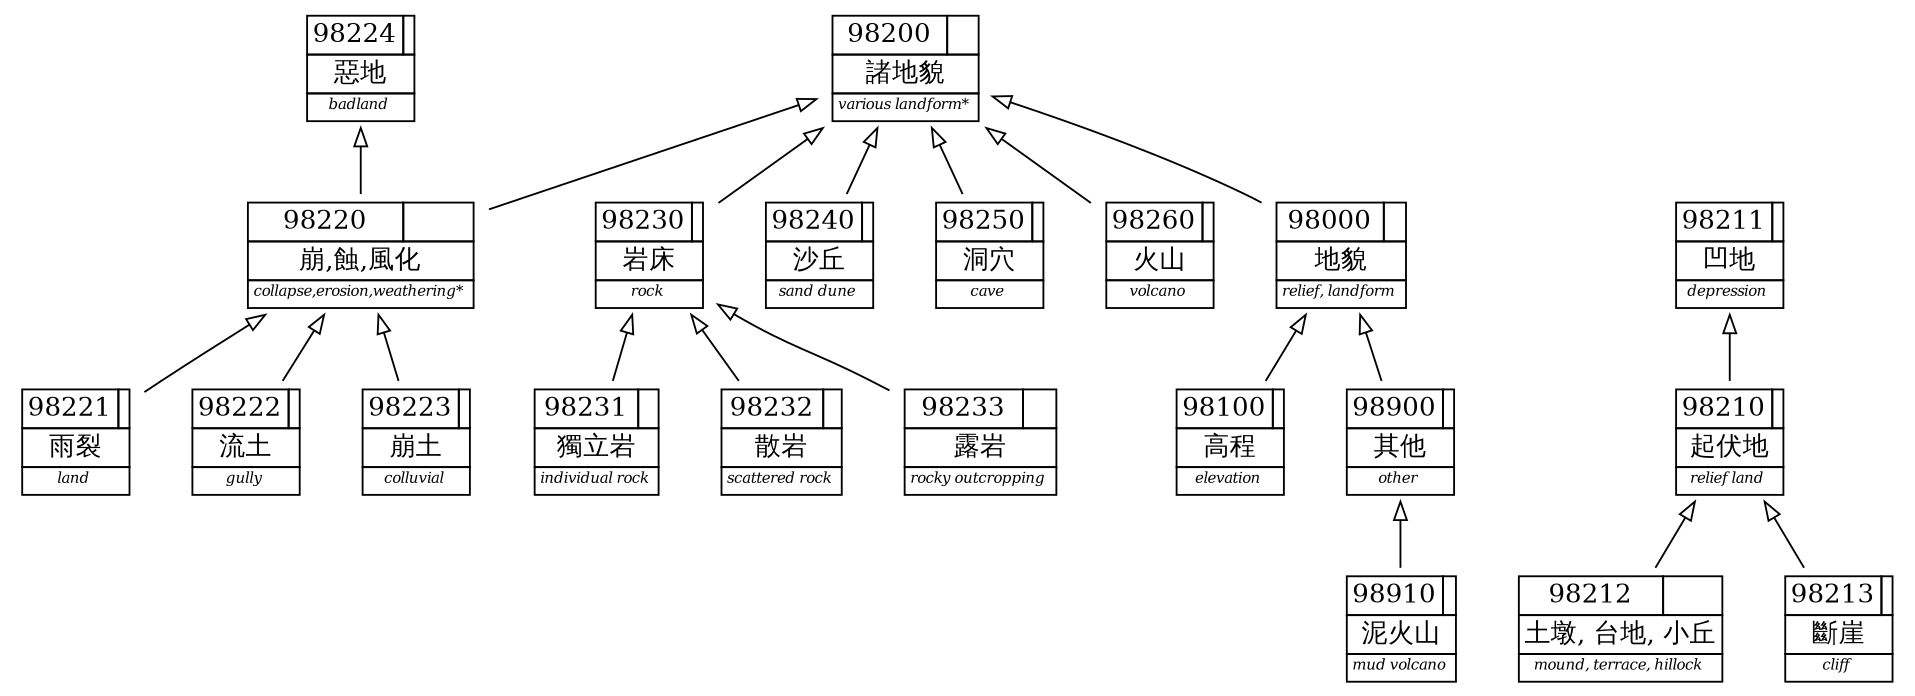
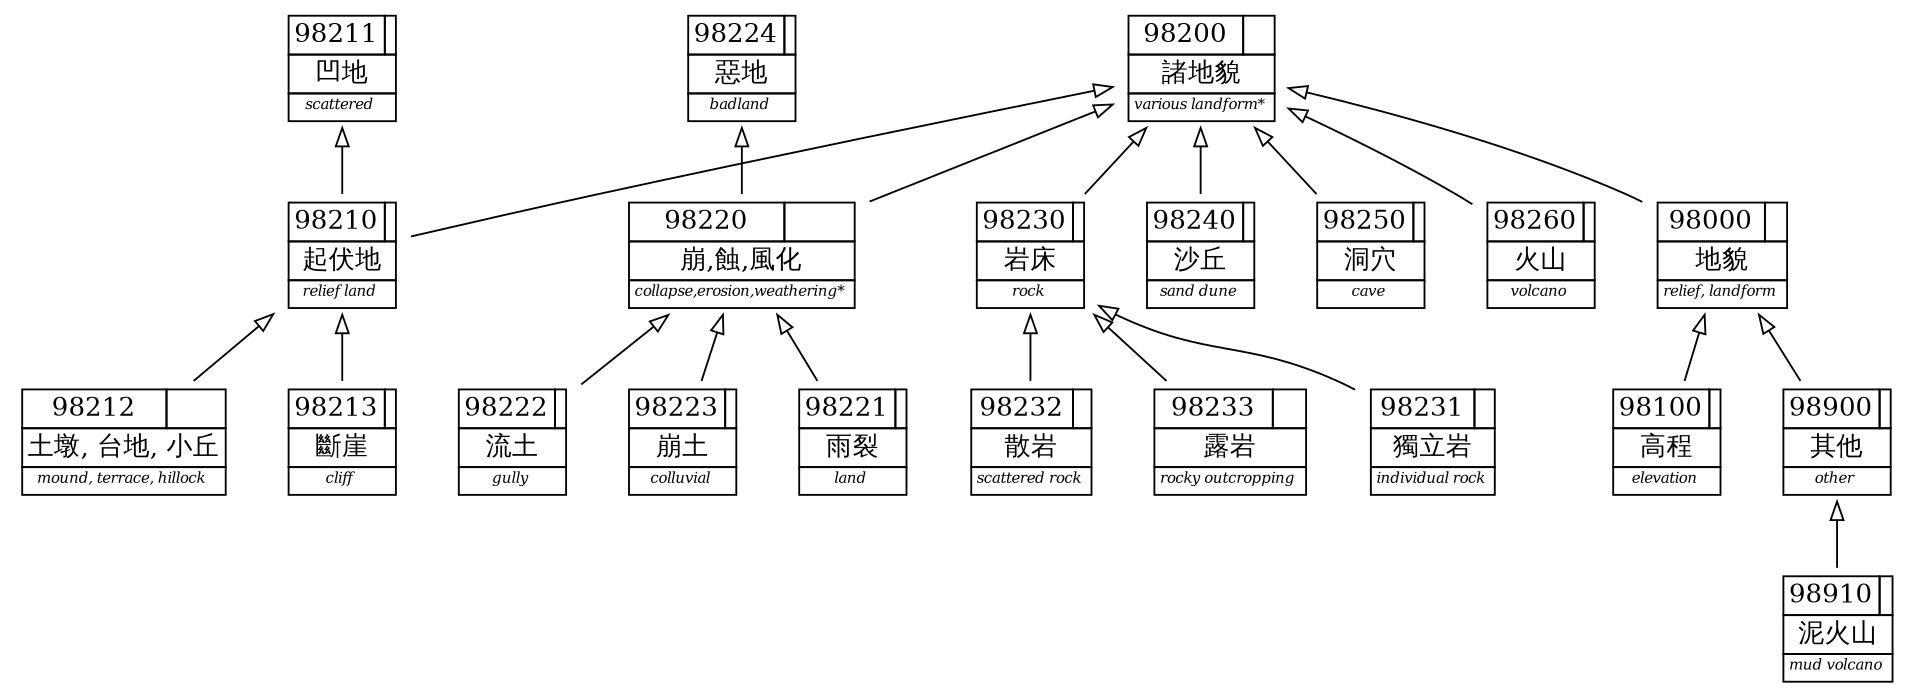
  digraph {
    rankdir=BT
    node [shape=plaintext weight=5]
    edge [arrowhead=empty style=solid]
    n1 [label=< <TABLE BORDER="0" CELLBORDER="1" CELLSPACING="0">  <TR><TD>98000</TD><TD></TD></TR>  <TR><TD COLSPAN="2">&#x5730;&#x8C8C;</TD></TR>  <TR><TD COLSPAN="2"><FONT POINT-SIZE="8"><I>relief, landform </I></FONT></TD></TR>  </TABLE>>]
    n2 [label=< <TABLE BORDER="0" CELLBORDER="1" CELLSPACING="0">  <TR><TD>98200</TD><TD></TD></TR>  <TR><TD COLSPAN="2">&#x8AF8;&#x5730;&#x8C8C;</TD></TR>  <TR><TD COLSPAN="2"><FONT POINT-SIZE="8"><I>various landform* </I></FONT></TD></TR>  </TABLE>>]
    n3 [label=< <TABLE BORDER="0" CELLBORDER="1" CELLSPACING="0">  <TR><TD>98100</TD><TD></TD></TR>  <TR><TD COLSPAN="2">&#x9AD8;&#x7A0B;</TD></TR>  <TR><TD COLSPAN="2"><FONT POINT-SIZE="8"><I>elevation </I></FONT></TD></TR>  </TABLE>>]
    n4 [label=< <TABLE BORDER="0" CELLBORDER="1" CELLSPACING="0">  <TR><TD>98210</TD><TD></TD></TR>  <TR><TD COLSPAN="2">&#x8D77;&#x4F0F;&#x5730;</TD></TR>  <TR><TD COLSPAN="2"><FONT POINT-SIZE="8"><I>relief land </I></FONT></TD></TR>  </TABLE>>]
-   n5 [label=< <TABLE BORDER="0" CELLBORDER="1" CELLSPACING="0">  <TR><TD>98211</TD><TD></TD></TR>  <TR><TD COLSPAN="2">&#x51F9;&#x5730;</TD></TR>  <TR><TD COLSPAN="2"><FONT POINT-SIZE="8"><I>depression </I></FONT></TD></TR>  </TABLE>>]
+   n5 [label=< <TABLE BORDER="0" CELLBORDER="1" CELLSPACING="0">  <TR><TD>98211</TD><TD></TD></TR>  <TR><TD COLSPAN="2">&#x51F9;&#x5730;</TD></TR>  <TR><TD COLSPAN="2"><FONT POINT-SIZE="8"><I>scattered </I></FONT></TD></TR>  </TABLE>>]
    n6 [label=< <TABLE BORDER="0" CELLBORDER="1" CELLSPACING="0">  <TR><TD>98212</TD><TD></TD></TR>  <TR><TD COLSPAN="2">&#x571F;&#x58A9;, &#x53F0;&#x5730;, &#x5C0F;&#x4E18;</TD></TR>  <TR><TD COLSPAN="2"><FONT POINT-SIZE="8"><I>mound, terrace, hillock </I></FONT></TD></TR>  </TABLE>>]
    n7 [label=< <TABLE BORDER="0" CELLBORDER="1" CELLSPACING="0">  <TR><TD>98213</TD><TD></TD></TR>  <TR><TD COLSPAN="2">&#x65B7;&#x5D16;</TD></TR>  <TR><TD COLSPAN="2"><FONT POINT-SIZE="8"><I>cliff </I></FONT></TD></TR>  </TABLE>>]
    n8 [label=< <TABLE BORDER="0" CELLBORDER="1" CELLSPACING="0">  <TR><TD>98220</TD><TD></TD></TR>  <TR><TD COLSPAN="2">&#x5D29;,&#x8755;,&#x98A8;&#x5316;</TD></TR>  <TR><TD COLSPAN="2"><FONT POINT-SIZE="8"><I>collapse,erosion,weathering* </I></FONT></TD></TR>  </TABLE>>]
    n9 [label=< <TABLE BORDER="0" CELLBORDER="1" CELLSPACING="0">  <TR><TD>98224</TD><TD></TD></TR>  <TR><TD COLSPAN="2">&#x60E1;&#x5730;</TD></TR>  <TR><TD COLSPAN="2"><FONT POINT-SIZE="8"><I>badland </I></FONT></TD></TR>  </TABLE>>]
    n10 [label=< <TABLE BORDER="0" CELLBORDER="1" CELLSPACING="0">  <TR><TD>98221</TD><TD></TD></TR>  <TR><TD COLSPAN="2">&#x96E8;&#x88C2;</TD></TR>  <TR><TD COLSPAN="2"><FONT POINT-SIZE="8"><I>land </I></FONT></TD></TR>  </TABLE>>]
    n11 [label=< <TABLE BORDER="0" CELLBORDER="1" CELLSPACING="0">  <TR><TD>98222</TD><TD></TD></TR>  <TR><TD COLSPAN="2">&#x6D41;&#x571F;</TD></TR>  <TR><TD COLSPAN="2"><FONT POINT-SIZE="8"><I>gully </I></FONT></TD></TR>  </TABLE>>]
    n12 [label=< <TABLE BORDER="0" CELLBORDER="1" CELLSPACING="0">  <TR><TD>98223</TD><TD></TD></TR>  <TR><TD COLSPAN="2">&#x5D29;&#x571F;</TD></TR>  <TR><TD COLSPAN="2"><FONT POINT-SIZE="8"><I>colluvial </I></FONT></TD></TR>  </TABLE>>]
    n13 [label=< <TABLE BORDER="0" CELLBORDER="1" CELLSPACING="0">  <TR><TD>98230</TD><TD></TD></TR>  <TR><TD COLSPAN="2">&#x5CA9;&#x5E8A;</TD></TR>  <TR><TD COLSPAN="2"><FONT POINT-SIZE="8"><I>rock </I></FONT></TD></TR>  </TABLE>>]
    n14 [label=< <TABLE BORDER="0" CELLBORDER="1" CELLSPACING="0">  <TR><TD>98231</TD><TD></TD></TR>  <TR><TD COLSPAN="2">&#x7368;&#x7ACB;&#x5CA9;</TD></TR>  <TR><TD COLSPAN="2"><FONT POINT-SIZE="8"><I>individual rock </I></FONT></TD></TR>  </TABLE>>]
    n15 [label=< <TABLE BORDER="0" CELLBORDER="1" CELLSPACING="0">  <TR><TD>98232</TD><TD></TD></TR>  <TR><TD COLSPAN="2">&#x6563;&#x5CA9;</TD></TR>  <TR><TD COLSPAN="2"><FONT POINT-SIZE="8"><I>scattered rock </I></FONT></TD></TR>  </TABLE>>]
    n16 [label=< <TABLE BORDER="0" CELLBORDER="1" CELLSPACING="0">  <TR><TD>98233</TD><TD></TD></TR>  <TR><TD COLSPAN="2">&#x9732;&#x5CA9;</TD></TR>  <TR><TD COLSPAN="2"><FONT POINT-SIZE="8"><I>rocky outcropping </I></FONT></TD></TR>  </TABLE>>]
    n17 [label=< <TABLE BORDER="0" CELLBORDER="1" CELLSPACING="0">  <TR><TD>98240</TD><TD></TD></TR>  <TR><TD COLSPAN="2">&#x6C99;&#x4E18;</TD></TR>  <TR><TD COLSPAN="2"><FONT POINT-SIZE="8"><I>sand dune </I></FONT></TD></TR>  </TABLE>>]
    n18 [label=< <TABLE BORDER="0" CELLBORDER="1" CELLSPACING="0">  <TR><TD>98250</TD><TD></TD></TR>  <TR><TD COLSPAN="2">&#x6D1E;&#x7A74;</TD></TR>  <TR><TD COLSPAN="2"><FONT POINT-SIZE="8"><I>cave </I></FONT></TD></TR>  </TABLE>>]
    n19 [label=< <TABLE BORDER="0" CELLBORDER="1" CELLSPACING="0">  <TR><TD>98260</TD><TD></TD></TR>  <TR><TD COLSPAN="2">&#x706B;&#x5C71;</TD></TR>  <TR><TD COLSPAN="2"><FONT POINT-SIZE="8"><I>volcano </I></FONT></TD></TR>  </TABLE>>]
    n20 [label=< <TABLE BORDER="0" CELLBORDER="1" CELLSPACING="0">  <TR><TD>98900</TD><TD></TD></TR>  <TR><TD COLSPAN="2">&#x5176;&#x4ED6;</TD></TR>  <TR><TD COLSPAN="2"><FONT POINT-SIZE="8"><I>other </I></FONT></TD></TR>  </TABLE>>]
    n21 [label=< <TABLE BORDER="0" CELLBORDER="1" CELLSPACING="0">  <TR><TD>98910</TD><TD></TD></TR>  <TR><TD COLSPAN="2">&#x6CE5;&#x706B;&#x5C71;</TD></TR>  <TR><TD COLSPAN="2"><FONT POINT-SIZE="8"><I>mud volcano </I></FONT></TD></TR>  </TABLE>>]
    n1 -> n2
    n3 -> n1
+   n4 -> n2
    n4 -> n5
    n6 -> n4
    n7 -> n4
    n8 -> n2
    n8 -> n9
    n10 -> n8
    n11 -> n8
    n12 -> n8
    n13 -> n2
    n14 -> n13
    n15 -> n13
    n16 -> n13
    n17 -> n2
    n18 -> n2
    n19 -> n2
    n20 -> n1
    n21 -> n20
  }
